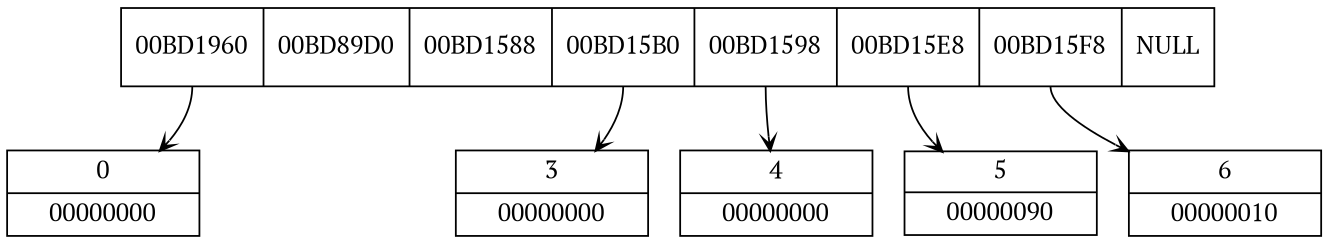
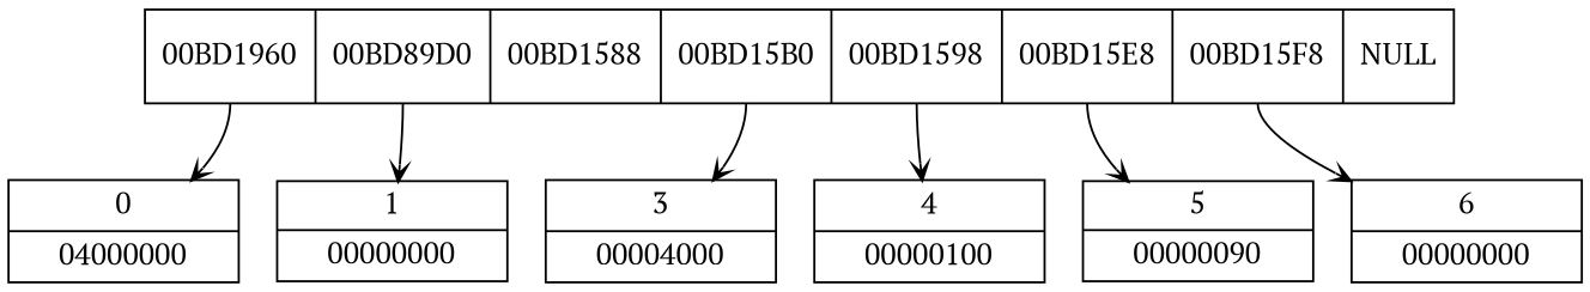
  digraph {
    fontname="PT Serif"
    node [fontname="PT Serif" shape=record]
    edge [arrowhead=vee arrowsize=0.8 fontname="PT Serif"]
    n1 [height=0.6 label="<slot0> 00BD1960|<slot1> 00BD89D0|<slot2> 00BD1588|<slot3> 00BD15B0|<slot4> 00BD1598|<slot5> 00BD15E8|<slot6> 00BD15F8|<slot7> NULL" width=1.5]
-   n2 [height=0.6 label="{0|00000000}" width=1.5]
-   n4 [height=0.6 label="{3|00000000}" width=1.5]
-   n5 [height=0.6 label="{4|00000000}" width=1.5]
+   n2 [height=0.6 label="{0|04000000}" width=1.5]
+   n3 [height=0.6 label="{1|00000000}" width=1.5]
+   n4 [height=0.6 label="{3|00004000}" width=1.5]
+   n5 [height=0.6 label="{4|00000100}" width=1.5]
    n6 [height=0.6 label="{5|00000090}" width=1.5]
-   n7 [height=0.6 label="{6|00000010}" width=1.5]
+   n7 [height=0.6 label="{6|00000000}" width=1.5]
    n1 -> n2 [tailport=slot0]
+   n1 -> n3 [tailport=slot1]
    n1 -> n4 [tailport=slot3]
    n1 -> n5 [tailport=slot4]
    n1 -> n6 [tailport=slot5]
    n1 -> n7 [tailport=slot6]
  }
